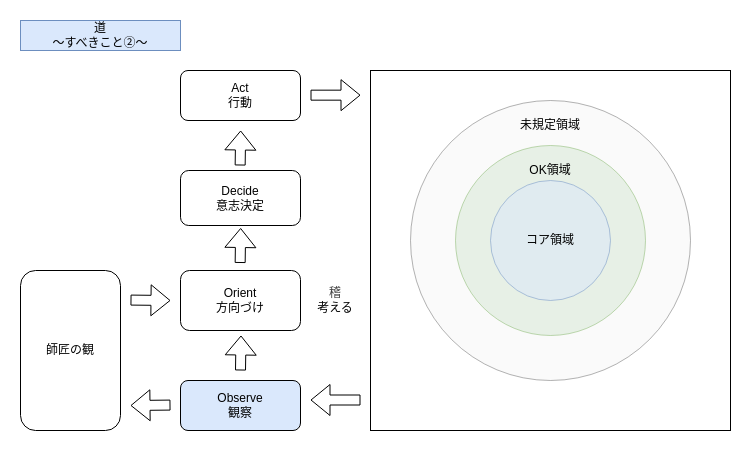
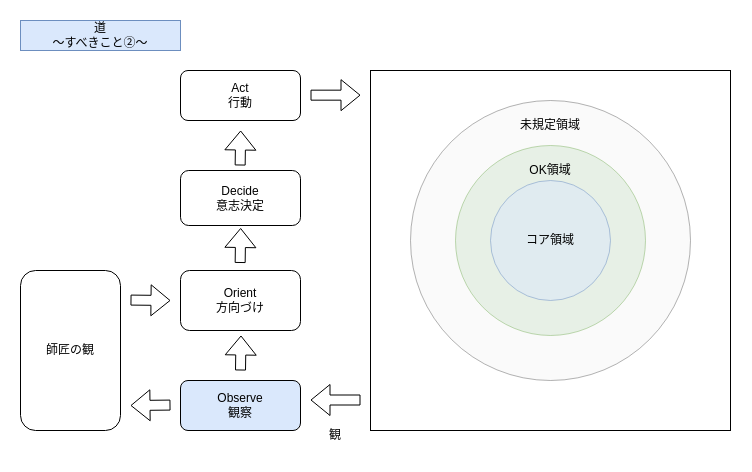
  <mxCell id="0" />
  <mxCell id="1" parent="0" />
  <mxCell id="2" value="" style="rounded=0;whiteSpace=wrap;html=1;" parent="1" vertex="1"><mxGeometry x="370" y="70" width="360" height="360" as="geometry" /></mxCell>
  <mxCell id="3" value="道&lt;div&gt;～すべきこと②～&lt;/div&gt;" style="text;html=1;align=center;verticalAlign=middle;whiteSpace=wrap;rounded=0;fillColor=#dae8fc;strokeColor=#6c8ebf;" parent="1" vertex="1"><mxGeometry x="20" y="20" width="160" height="30" as="geometry" /></mxCell>
  <mxCell id="4" value="" style="ellipse;whiteSpace=wrap;html=1;aspect=fixed;opacity=50;fillColor=#f5f5f5;fontColor=#333333;strokeColor=#666666;" parent="1" vertex="1"><mxGeometry x="410" y="100" width="280" height="280" as="geometry" /></mxCell>
  <mxCell id="5" value="" style="ellipse;whiteSpace=wrap;html=1;aspect=fixed;opacity=50;fillColor=#d5e8d4;strokeColor=#82b366;" parent="1" vertex="1"><mxGeometry x="455" y="145" width="190" height="190" as="geometry" /></mxCell>
  <mxCell id="6" value="未規定領域" style="text;html=1;align=center;verticalAlign=middle;whiteSpace=wrap;rounded=0;" parent="1" vertex="1"><mxGeometry x="505" y="110" width="90" height="30" as="geometry" /></mxCell>
  <mxCell id="7" value="OK領域" style="text;html=1;align=center;verticalAlign=middle;whiteSpace=wrap;rounded=0;" parent="1" vertex="1"><mxGeometry x="505" y="155" width="90" height="30" as="geometry" /></mxCell>
  <mxCell id="8" value="コア領域" style="ellipse;whiteSpace=wrap;html=1;aspect=fixed;opacity=50;fillColor=#dae8fc;strokeColor=#6c8ebf;" parent="1" vertex="1"><mxGeometry x="490" y="180" width="120" height="120" as="geometry" /></mxCell>
  <mxCell id="9" value="Observe&lt;div&gt;観察&lt;/div&gt;" style="rounded=1;whiteSpace=wrap;html=1;fillColor=#dae8fc;" vertex="1" parent="1"><mxGeometry x="180" y="380" width="120" height="50" as="geometry" /></mxCell>
  <mxCell id="10" value="Orient&lt;div&gt;方向づけ&lt;/div&gt;" style="rounded=1;whiteSpace=wrap;html=1;" vertex="1" parent="1"><mxGeometry x="180" y="270" width="120" height="60" as="geometry" /></mxCell>
  <mxCell id="11" value="Act&lt;div&gt;行動&lt;/div&gt;" style="rounded=1;whiteSpace=wrap;html=1;" vertex="1" parent="1"><mxGeometry x="180" y="70" width="120" height="50" as="geometry" /></mxCell>
  <mxCell id="12" value="" style="shape=flexArrow;endArrow=classic;html=1;" edge="1" parent="1"><mxGeometry width="50" height="50" relative="1" as="geometry"><mxPoint x="310" y="94.66" as="sourcePoint" /><mxPoint x="360" y="94.66" as="targetPoint" /></mxGeometry></mxCell>
  <mxCell id="13" value="" style="shape=flexArrow;endArrow=classic;html=1;" edge="1" parent="1"><mxGeometry width="50" height="50" relative="1" as="geometry"><mxPoint x="360" y="399.5" as="sourcePoint" /><mxPoint x="310" y="399.5" as="targetPoint" /></mxGeometry></mxCell>
- <mxCell id="14" value="&lt;div&gt;&lt;span style=&quot;color: rgb(63, 63, 63);&quot;&gt;稽&lt;/span&gt;&lt;/div&gt;考える" style="text;html=1;align=center;verticalAlign=middle;whiteSpace=wrap;rounded=0;" vertex="1" parent="1"><mxGeometry x="300" y="285" width="70" height="30" as="geometry" /></mxCell>
  <mxCell id="15" value="" style="shape=flexArrow;endArrow=classic;html=1;" edge="1" parent="1"><mxGeometry width="50" height="50" relative="1" as="geometry"><mxPoint x="240" y="370" as="sourcePoint" /><mxPoint x="240.5" y="335" as="targetPoint" /></mxGeometry></mxCell>
+ <mxCell id="16" value="観" style="text;html=1;align=center;verticalAlign=middle;whiteSpace=wrap;rounded=0;" vertex="1" parent="1"><mxGeometry x="300" y="420" width="70" height="30" as="geometry" /></mxCell>
  <mxCell id="17" value="" style="shape=flexArrow;endArrow=classic;html=1;" edge="1" parent="1"><mxGeometry width="50" height="50" relative="1" as="geometry"><mxPoint x="239.66" y="262.5" as="sourcePoint" /><mxPoint x="240.16" y="227.5" as="targetPoint" /></mxGeometry></mxCell>
  <mxCell id="18" value="" style="shape=flexArrow;endArrow=classic;html=1;" edge="1" parent="1"><mxGeometry width="50" height="50" relative="1" as="geometry"><mxPoint x="239.66" y="165" as="sourcePoint" /><mxPoint x="240.16" y="130" as="targetPoint" /></mxGeometry></mxCell>
  <mxCell id="19" value="師匠の観" style="rounded=1;whiteSpace=wrap;html=1;" vertex="1" parent="1"><mxGeometry x="20" y="270" width="100" height="160" as="geometry" /></mxCell>
  <mxCell id="20" value="" style="shape=flexArrow;endArrow=classic;html=1;" edge="1" parent="1"><mxGeometry width="50" height="50" relative="1" as="geometry"><mxPoint x="170" y="404.58" as="sourcePoint" /><mxPoint x="130" y="405" as="targetPoint" /></mxGeometry></mxCell>
  <mxCell id="21" value="" style="shape=flexArrow;endArrow=classic;html=1;" edge="1" parent="1"><mxGeometry width="50" height="50" relative="1" as="geometry"><mxPoint x="130" y="299.58" as="sourcePoint" /><mxPoint x="170" y="300" as="targetPoint" /></mxGeometry></mxCell>
  <mxCell id="22" value="Decide&lt;div&gt;意志決定&lt;/div&gt;" style="rounded=1;whiteSpace=wrap;html=1;" vertex="1" parent="1"><mxGeometry x="180" y="170" width="120" height="55" as="geometry" /></mxCell>
